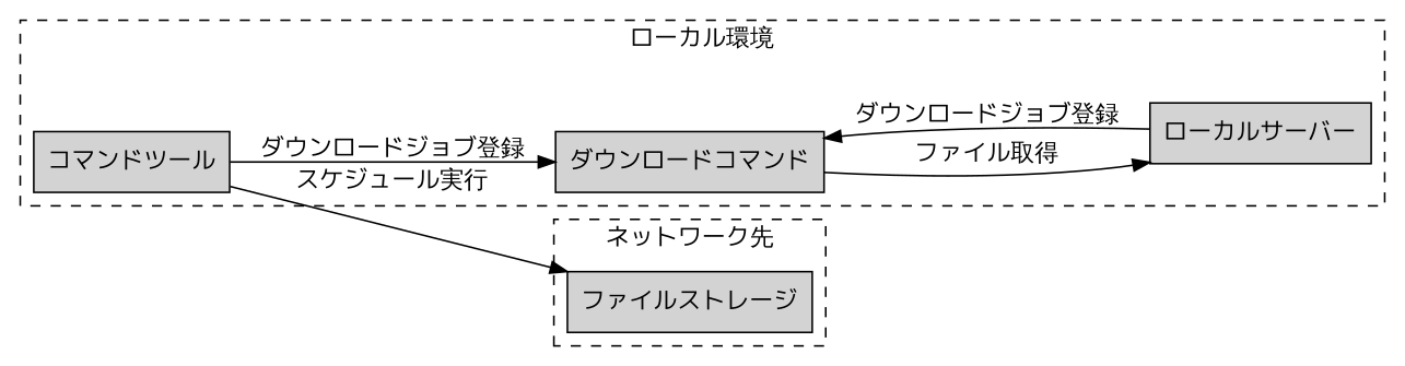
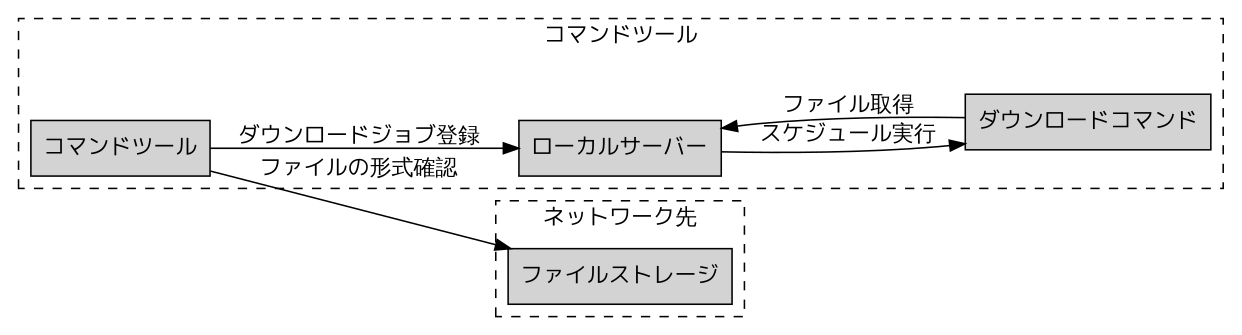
  digraph {
    fontname="Liberation Mono"
    rankdir=LR
    node [fillcolor=lightgray fontname="Liberation Mono" shape=box style=filled]
    edge [fontname="Liberation Mono"]
    n1 [label="コマンドツール"]
    n2 [label="ローカルサーバー"]
    n3 [label="ダウンロードコマンド"]
    n4 [label="ファイルストレージ"]
    subgraph cluster_1 {
-     label="ローカル環境"
+     label="コマンドツール"
      style=dashed
      n1
      n2
      n3
    }
    subgraph cluster_2 {
      label="ネットワーク先"
      style=dashed
      n4
    }
-   n1 -> n3 [label="ダウンロードジョブ登録"]
-   n1 -> n4 [label="スケジュール実行"]
-   n2 -> n3 [label="ダウンロードジョブ登録"]
+   n1 -> n2 [label="ダウンロードジョブ登録"]
+   n1 -> n4 [label="ファイルの形式確認"]
+   n2 -> n3 [label="スケジュール実行"]
    n3 -> n2 [label="ファイル取得"]
  }
